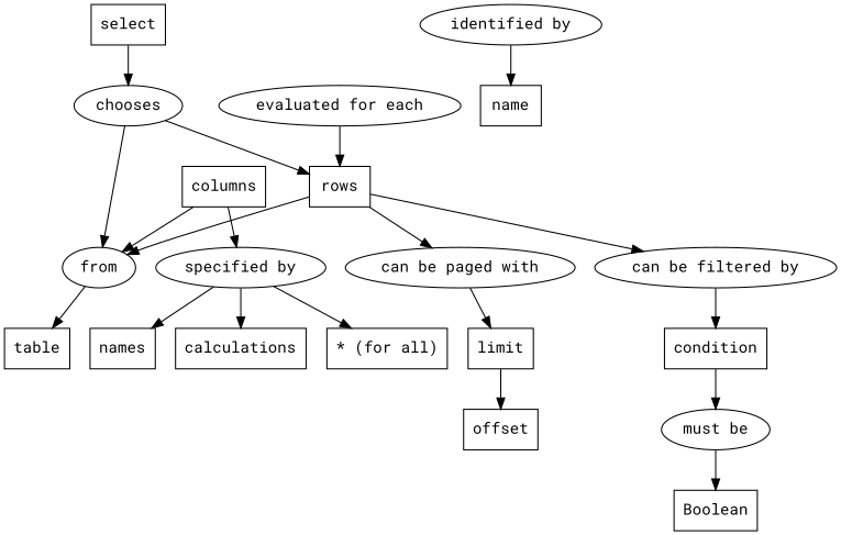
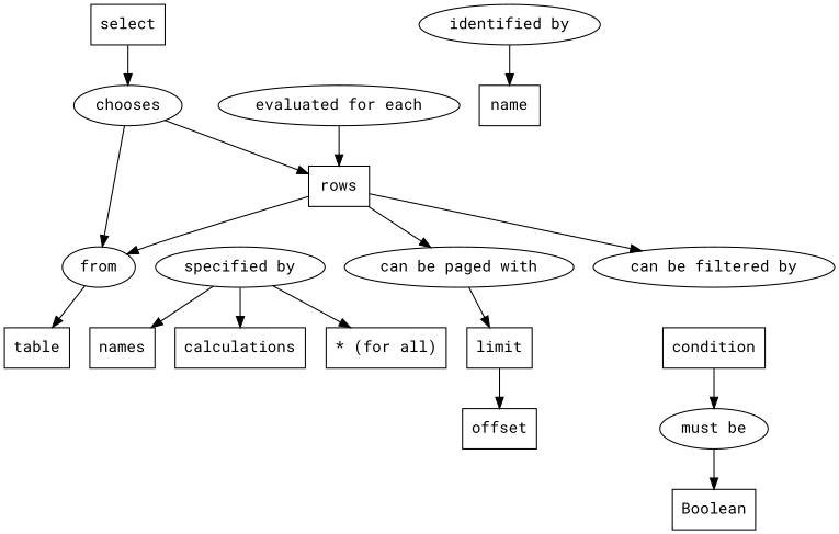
  digraph {
    fontname="Roboto Mono"
    node [fontname="Roboto Mono" shape=box]
    edge [fontname="Roboto Mono"]
    chooses [shape=""]
    select
    rows
    from [shape=""]
    "can be paged with" [shape=""]
    "can be filtered by" [shape=""]
-   columns
    "specified by" [shape=""]
    table
    limit
    condition
    names
    calculations
    "* (for all)"
    "identified by" [shape=""]
    name
    offset
    "must be" [shape=""]
    "evaluated for each" [shape=""]
    Boolean
    chooses -> rows
    chooses -> from
    select -> chooses
    rows -> from
    rows -> "can be paged with"
    rows -> "can be filtered by"
    from -> table
    "can be paged with" -> limit
-   "can be filtered by" -> condition
-   columns -> from
-   columns -> "specified by"
    "specified by" -> names
    "specified by" -> calculations
    "specified by" -> "* (for all)"
    limit -> offset
    condition -> "must be"
    "identified by" -> name
    "must be" -> Boolean
    "evaluated for each" -> rows
  }
